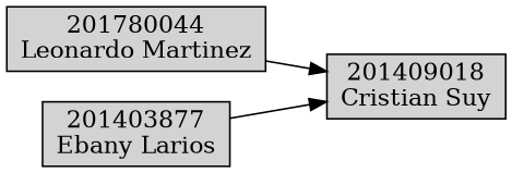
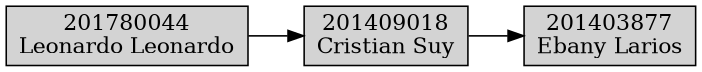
  digraph {
    rankdir=LR
    node [shape=box style=filled]
-   n1 [label="201780044\nLeonardo Martinez"]
+   n1 [label="201780044\nLeonardo Leonardo"]
    n2 [label="201409018\nCristian Suy"]
    n3 [label="201403877\nEbany Larios"]
    n1 -> n2
-   n3 -> n2
+   n2 -> n3
  }
